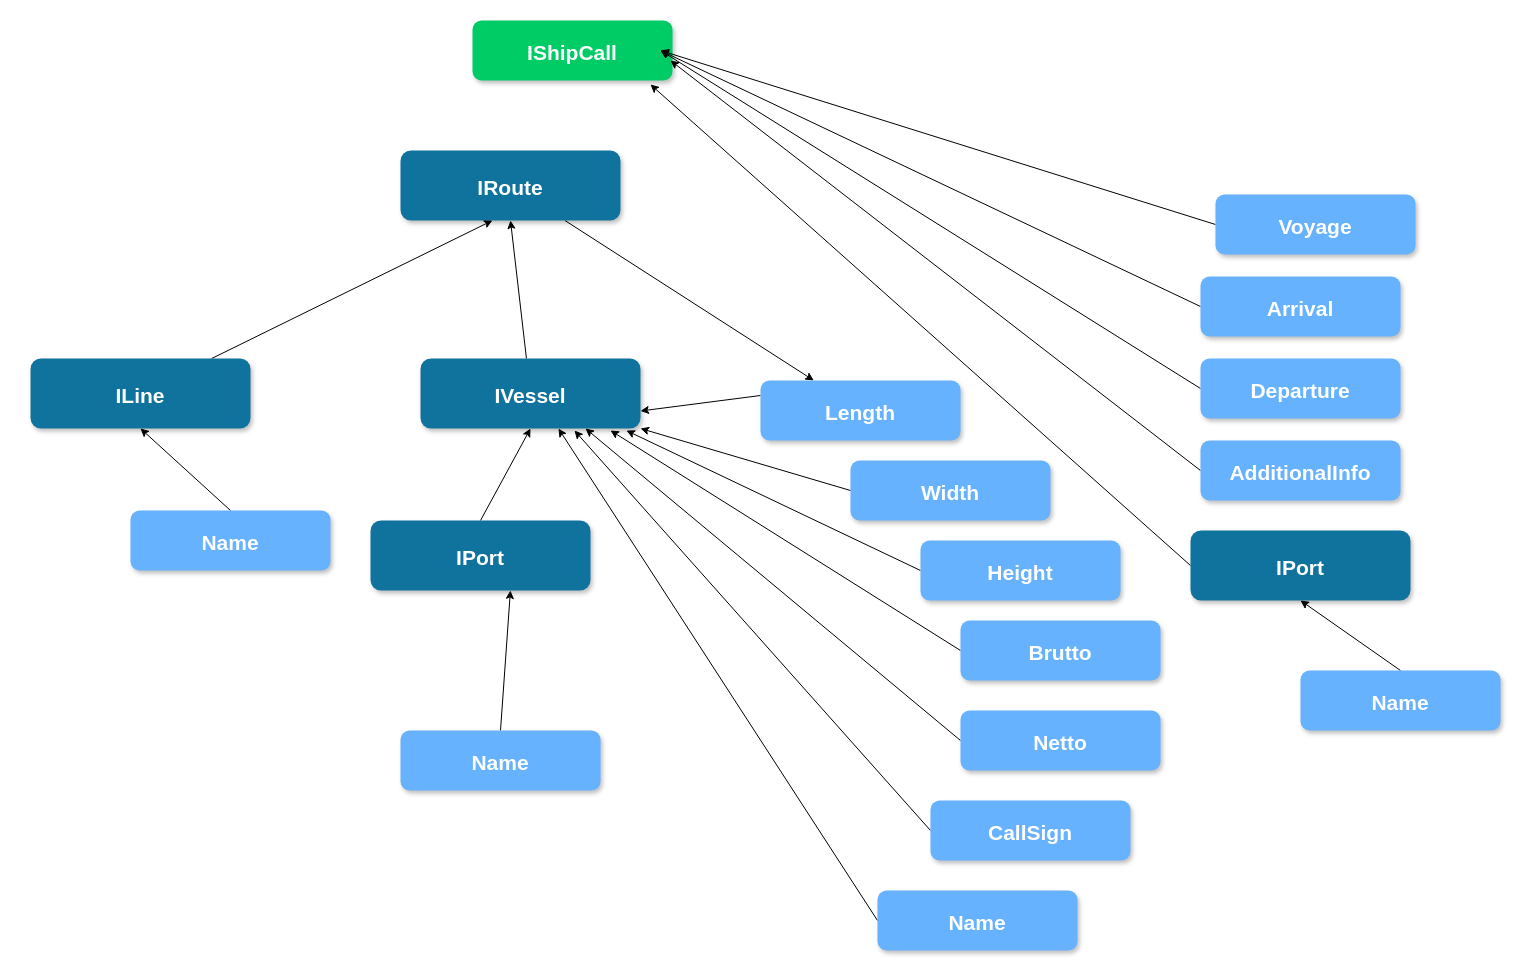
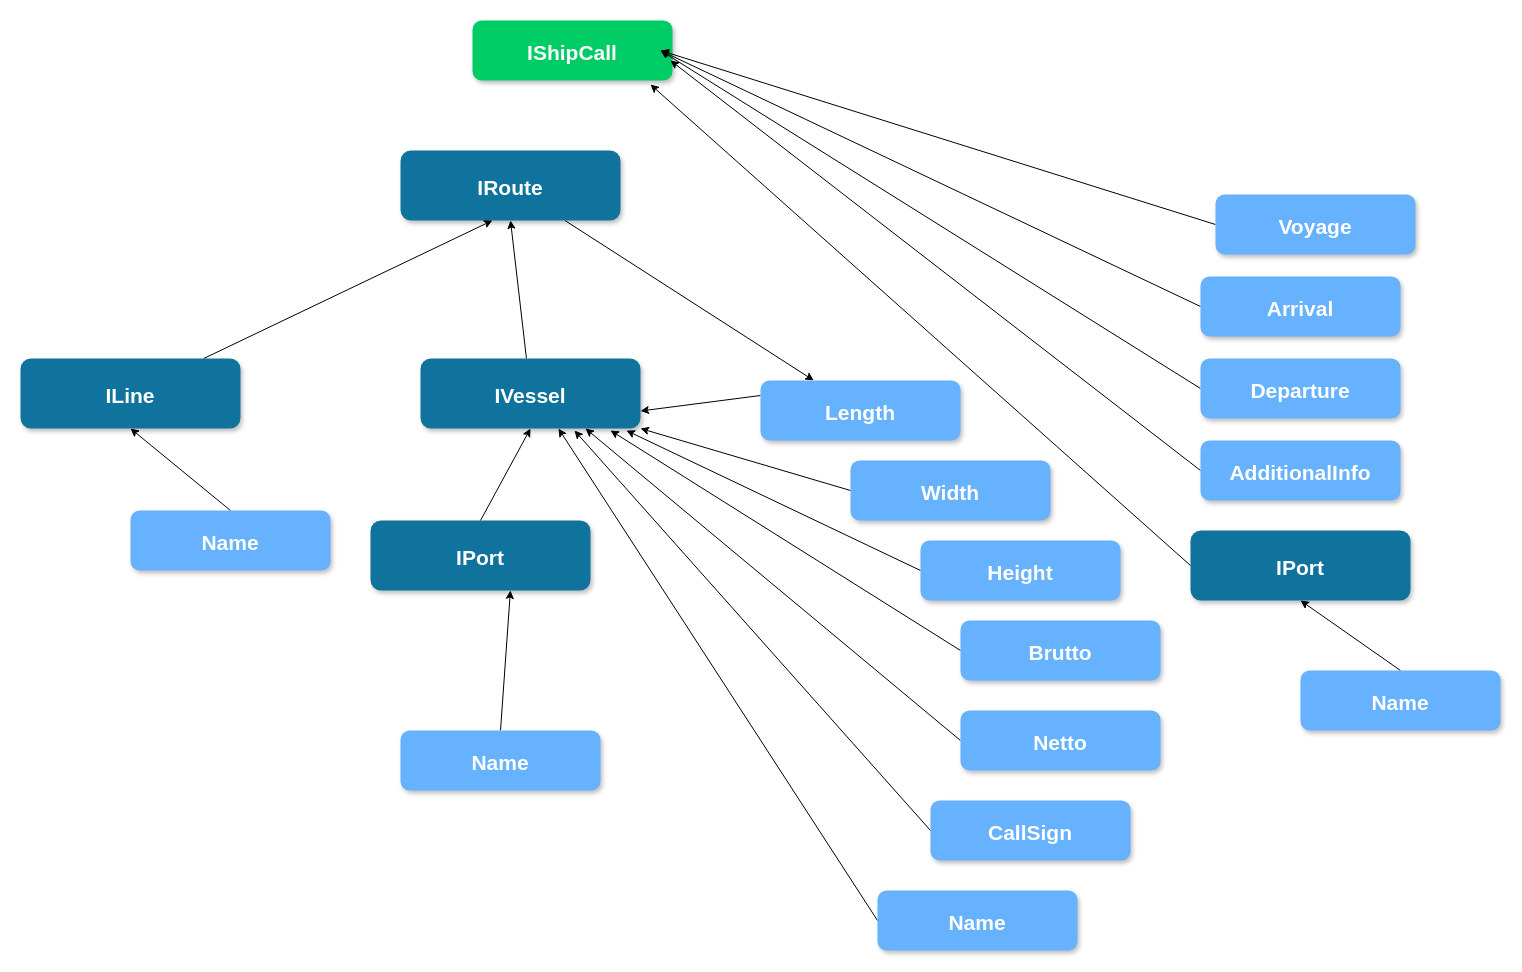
  <mxCell id="0" />
  <mxCell id="1" parent="0" />
  <mxCell id="2" value="IShipCall" style="rounded=1;fillColor=#00CC66;strokeColor=none;shadow=1;gradientColor=none;fontStyle=1;fontColor=#FFFFFF;fontSize=21&#10;;" parent="1" vertex="1"><mxGeometry x="472" y="20" width="200" height="60" as="geometry" /></mxCell>
  <mxCell id="3" style="edgeStyle=none;rounded=0;orthogonalLoop=1;jettySize=auto;html=1;" parent="1" source="4" target="29" edge="1"><mxGeometry relative="1" as="geometry" /></mxCell>
  <mxCell id="4" value="IRoute" style="rounded=1;fillColor=#10739E;strokeColor=none;shadow=1;gradientColor=none;fontStyle=1;fontColor=#FFFFFF;fontSize=21&#10;;" parent="1" vertex="1"><mxGeometry x="400" y="150" width="220" height="70" as="geometry" /></mxCell>
  <mxCell id="5" style="edgeStyle=none;rounded=0;orthogonalLoop=1;jettySize=auto;html=1;exitX=0;exitY=0.5;exitDx=0;exitDy=0;" parent="1" source="6" edge="1"><mxGeometry relative="1" as="geometry"><mxPoint x="660" y="50" as="targetPoint" /></mxGeometry></mxCell>
  <mxCell id="6" value="Voyage" style="rounded=1;fillColor=#66B2FF;strokeColor=none;shadow=1;gradientColor=none;fontStyle=1;fontColor=#FFFFFF;fontSize=21&#10;;" parent="1" vertex="1"><mxGeometry x="1215" y="194" width="200" height="60" as="geometry" /></mxCell>
  <mxCell id="7" style="edgeStyle=none;rounded=0;orthogonalLoop=1;jettySize=auto;html=1;exitX=0;exitY=0.5;exitDx=0;exitDy=0;" parent="1" source="8" edge="1"><mxGeometry relative="1" as="geometry"><mxPoint x="660" y="50" as="targetPoint" /></mxGeometry></mxCell>
  <mxCell id="8" value="Arrival" style="rounded=1;fillColor=#66B2FF;strokeColor=none;shadow=1;gradientColor=none;fontStyle=1;fontColor=#FFFFFF;fontSize=21&#10;;" parent="1" vertex="1"><mxGeometry x="1200" y="276" width="200" height="60" as="geometry" /></mxCell>
  <mxCell id="9" style="edgeStyle=none;rounded=0;orthogonalLoop=1;jettySize=auto;html=1;exitX=0;exitY=0.5;exitDx=0;exitDy=0;" parent="1" source="10" edge="1"><mxGeometry relative="1" as="geometry"><mxPoint x="660" y="50" as="targetPoint" /></mxGeometry></mxCell>
  <mxCell id="10" value="Departure" style="rounded=1;fillColor=#66B2FF;strokeColor=none;shadow=1;gradientColor=none;fontStyle=1;fontColor=#FFFFFF;fontSize=21&#10;;" parent="1" vertex="1"><mxGeometry x="1200" y="358" width="200" height="60" as="geometry" /></mxCell>
  <mxCell id="11" style="edgeStyle=none;rounded=0;orthogonalLoop=1;jettySize=auto;html=1;exitX=0;exitY=0.5;exitDx=0;exitDy=0;" parent="1" source="12" edge="1"><mxGeometry relative="1" as="geometry"><mxPoint x="670" y="60" as="targetPoint" /></mxGeometry></mxCell>
  <mxCell id="12" value="AdditionalInfo" style="rounded=1;fillColor=#66B2FF;strokeColor=none;shadow=1;gradientColor=none;fontStyle=1;fontColor=#FFFFFF;fontSize=21&#10;;" parent="1" vertex="1"><mxGeometry x="1200" y="440" width="200" height="60" as="geometry" /></mxCell>
  <mxCell id="13" style="edgeStyle=none;rounded=0;orthogonalLoop=1;jettySize=auto;html=1;entryX=0;entryY=0.75;entryDx=0;entryDy=0;" parent="1" edge="1"><mxGeometry relative="1" as="geometry"><mxPoint x="1200" y="157" as="sourcePoint" /><mxPoint x="1200" y="157" as="targetPoint" /></mxGeometry></mxCell>
  <mxCell id="14" style="edgeStyle=none;rounded=0;orthogonalLoop=1;jettySize=auto;html=1;entryX=0.418;entryY=1;entryDx=0;entryDy=0;entryPerimeter=0;" parent="1" source="15" target="4" edge="1"><mxGeometry relative="1" as="geometry" /></mxCell>
- <mxCell id="15" value="ILine" style="rounded=1;fillColor=#10739E;strokeColor=none;shadow=1;gradientColor=none;fontStyle=1;fontColor=#FFFFFF;fontSize=21&#10;;" parent="1" vertex="1"><mxGeometry x="30" y="358" width="220" height="70" as="geometry" /></mxCell>
+ <mxCell id="15" value="ILine" style="rounded=1;fillColor=#10739E;strokeColor=none;shadow=1;gradientColor=none;fontStyle=1;fontColor=#FFFFFF;fontSize=21&#10;;" parent="1" vertex="1"><mxGeometry x="20" y="358" width="220" height="70" as="geometry" /></mxCell>
  <mxCell id="16" style="edgeStyle=none;rounded=0;orthogonalLoop=1;jettySize=auto;html=1;entryX=0.5;entryY=1;entryDx=0;entryDy=0;" parent="1" source="17" target="4" edge="1"><mxGeometry relative="1" as="geometry" /></mxCell>
  <mxCell id="17" value="IVessel" style="rounded=1;fillColor=#10739E;strokeColor=none;shadow=1;gradientColor=none;fontStyle=1;fontColor=#FFFFFF;fontSize=21&#10;;" parent="1" vertex="1"><mxGeometry x="420" y="358" width="220" height="70" as="geometry" /></mxCell>
  <mxCell id="18" style="edgeStyle=none;rounded=0;orthogonalLoop=1;jettySize=auto;html=1;exitX=0;exitY=0.5;exitDx=0;exitDy=0;entryX=0.89;entryY=1.067;entryDx=0;entryDy=0;entryPerimeter=0;" parent="1" source="19" target="2" edge="1"><mxGeometry relative="1" as="geometry" /></mxCell>
  <mxCell id="19" value="IPort" style="rounded=1;fillColor=#10739E;strokeColor=none;shadow=1;gradientColor=none;fontStyle=1;fontColor=#FFFFFF;fontSize=21&#10;;" parent="1" vertex="1"><mxGeometry x="1190" y="530" width="220" height="70" as="geometry" /></mxCell>
  <mxCell id="20" style="edgeStyle=none;rounded=0;orthogonalLoop=1;jettySize=auto;html=1;exitX=0.5;exitY=0;exitDx=0;exitDy=0;entryX=0.5;entryY=1;entryDx=0;entryDy=0;" parent="1" source="21" target="19" edge="1"><mxGeometry relative="1" as="geometry" /></mxCell>
  <mxCell id="21" value="Name" style="rounded=1;fillColor=#66B2FF;strokeColor=none;shadow=1;gradientColor=none;fontStyle=1;fontColor=#FFFFFF;fontSize=21&#10;;" parent="1" vertex="1"><mxGeometry x="1300" y="670" width="200" height="60" as="geometry" /></mxCell>
  <mxCell id="22" style="edgeStyle=none;rounded=0;orthogonalLoop=1;jettySize=auto;html=1;exitX=0.5;exitY=0;exitDx=0;exitDy=0;entryX=0.5;entryY=1;entryDx=0;entryDy=0;" parent="1" source="23" target="15" edge="1"><mxGeometry relative="1" as="geometry" /></mxCell>
  <mxCell id="23" value="Name" style="rounded=1;fillColor=#66B2FF;strokeColor=none;shadow=1;gradientColor=none;fontStyle=1;fontColor=#FFFFFF;fontSize=21&#10;;" parent="1" vertex="1"><mxGeometry x="130" y="510" width="200" height="60" as="geometry" /></mxCell>
  <mxCell id="24" style="edgeStyle=none;rounded=0;orthogonalLoop=1;jettySize=auto;html=1;exitX=0.5;exitY=0;exitDx=0;exitDy=0;entryX=0.5;entryY=1;entryDx=0;entryDy=0;" parent="1" source="25" target="17" edge="1"><mxGeometry relative="1" as="geometry" /></mxCell>
  <mxCell id="25" value="IPort" style="rounded=1;fillColor=#10739E;strokeColor=none;shadow=1;gradientColor=none;fontStyle=1;fontColor=#FFFFFF;fontSize=21&#10;;" parent="1" vertex="1"><mxGeometry x="370" y="520" width="220" height="70" as="geometry" /></mxCell>
  <mxCell id="26" style="edgeStyle=none;rounded=0;orthogonalLoop=1;jettySize=auto;html=1;exitX=0.5;exitY=0;exitDx=0;exitDy=0;entryX=0.636;entryY=1;entryDx=0;entryDy=0;entryPerimeter=0;" parent="1" source="27" target="25" edge="1"><mxGeometry relative="1" as="geometry" /></mxCell>
  <mxCell id="27" value="Name" style="rounded=1;fillColor=#66B2FF;strokeColor=none;shadow=1;gradientColor=none;fontStyle=1;fontColor=#FFFFFF;fontSize=21&#10;;" parent="1" vertex="1"><mxGeometry x="400" y="730" width="200" height="60" as="geometry" /></mxCell>
  <mxCell id="28" style="edgeStyle=none;rounded=0;orthogonalLoop=1;jettySize=auto;html=1;exitX=0;exitY=0.25;exitDx=0;exitDy=0;entryX=1;entryY=0.75;entryDx=0;entryDy=0;" parent="1" source="29" target="17" edge="1"><mxGeometry relative="1" as="geometry" /></mxCell>
  <mxCell id="29" value="Length" style="rounded=1;fillColor=#66B2FF;strokeColor=none;shadow=1;gradientColor=none;fontStyle=1;fontColor=#FFFFFF;fontSize=21&#10;;" parent="1" vertex="1"><mxGeometry x="760" y="380" width="200" height="60" as="geometry" /></mxCell>
  <mxCell id="30" style="edgeStyle=none;rounded=0;orthogonalLoop=1;jettySize=auto;html=1;exitX=0;exitY=0.5;exitDx=0;exitDy=0;entryX=1;entryY=1;entryDx=0;entryDy=0;" parent="1" source="31" target="17" edge="1"><mxGeometry relative="1" as="geometry" /></mxCell>
  <mxCell id="31" value="Width" style="rounded=1;fillColor=#66B2FF;strokeColor=none;shadow=1;gradientColor=none;fontStyle=1;fontColor=#FFFFFF;fontSize=21&#10;;" parent="1" vertex="1"><mxGeometry x="850" y="460" width="200" height="60" as="geometry" /></mxCell>
  <mxCell id="32" style="edgeStyle=none;rounded=0;orthogonalLoop=1;jettySize=auto;html=1;exitX=0;exitY=0.5;exitDx=0;exitDy=0;entryX=0.936;entryY=1.029;entryDx=0;entryDy=0;entryPerimeter=0;" parent="1" source="33" target="17" edge="1"><mxGeometry relative="1" as="geometry" /></mxCell>
  <mxCell id="33" value="Height" style="rounded=1;fillColor=#66B2FF;strokeColor=none;shadow=1;gradientColor=none;fontStyle=1;fontColor=#FFFFFF;fontSize=21&#10;;" parent="1" vertex="1"><mxGeometry x="920" y="540" width="200" height="60" as="geometry" /></mxCell>
  <mxCell id="34" style="edgeStyle=none;rounded=0;orthogonalLoop=1;jettySize=auto;html=1;exitX=0;exitY=0.5;exitDx=0;exitDy=0;" parent="1" source="35" edge="1"><mxGeometry relative="1" as="geometry"><mxPoint x="610" y="430" as="targetPoint" /></mxGeometry></mxCell>
  <mxCell id="35" value="Brutto" style="rounded=1;fillColor=#66B2FF;strokeColor=none;shadow=1;gradientColor=none;fontStyle=1;fontColor=#FFFFFF;fontSize=21&#10;;" parent="1" vertex="1"><mxGeometry x="960" y="620" width="200" height="60" as="geometry" /></mxCell>
  <mxCell id="36" style="edgeStyle=none;rounded=0;orthogonalLoop=1;jettySize=auto;html=1;exitX=0;exitY=0.5;exitDx=0;exitDy=0;entryX=0.75;entryY=1;entryDx=0;entryDy=0;" parent="1" source="37" target="17" edge="1"><mxGeometry relative="1" as="geometry" /></mxCell>
  <mxCell id="37" value="Netto" style="rounded=1;fillColor=#66B2FF;strokeColor=none;shadow=1;gradientColor=none;fontStyle=1;fontColor=#FFFFFF;fontSize=21&#10;;" parent="1" vertex="1"><mxGeometry x="960" y="710" width="200" height="60" as="geometry" /></mxCell>
  <mxCell id="38" style="edgeStyle=none;rounded=0;orthogonalLoop=1;jettySize=auto;html=1;exitX=0;exitY=0.5;exitDx=0;exitDy=0;entryX=0.7;entryY=1.029;entryDx=0;entryDy=0;entryPerimeter=0;" parent="1" source="39" target="17" edge="1"><mxGeometry relative="1" as="geometry" /></mxCell>
  <mxCell id="39" value="CallSign" style="rounded=1;fillColor=#66B2FF;strokeColor=none;shadow=1;gradientColor=none;fontStyle=1;fontColor=#FFFFFF;fontSize=21&#10;;" parent="1" vertex="1"><mxGeometry x="930" y="800" width="200" height="60" as="geometry" /></mxCell>
  <mxCell id="40" style="edgeStyle=none;rounded=0;orthogonalLoop=1;jettySize=auto;html=1;exitX=0;exitY=0.5;exitDx=0;exitDy=0;entryX=0.627;entryY=1;entryDx=0;entryDy=0;entryPerimeter=0;" parent="1" source="41" target="17" edge="1"><mxGeometry relative="1" as="geometry" /></mxCell>
  <mxCell id="41" value="Name" style="rounded=1;fillColor=#66B2FF;strokeColor=none;shadow=1;gradientColor=none;fontStyle=1;fontColor=#FFFFFF;fontSize=21&#10;;" parent="1" vertex="1"><mxGeometry x="877" y="890" width="200" height="60" as="geometry" /></mxCell>
